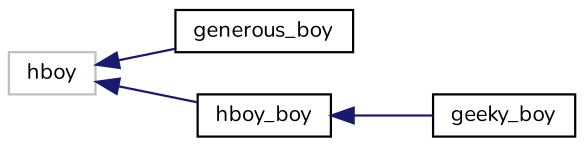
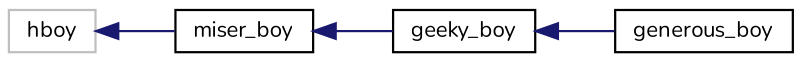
  digraph {
    fontname=Nunito
    rankdir=LR
    node [color=black fillcolor=white fontname=Nunito fontsize=10 shape=record style=filled]
    edge [color=midnightblue dir=back fontname=Nunito fontsize=10 labelfontname=Helvetica labelfontsize=10 style=solid]
    n1 [color=grey75 height=0.2 label=hboy width=0.4]
    n2 [height=0.2 label=generous_boy width=0.4]
-   n3 [height=0.2 label=hboy_boy width=0.4]
+   n3 [height=0.2 label=miser_boy width=0.4]
    n4 [height=0.2 label=geeky_boy width=0.4]
-   n1 -> n2
+   n4 -> n2
    n1 -> n3
    n3 -> n4
  }
